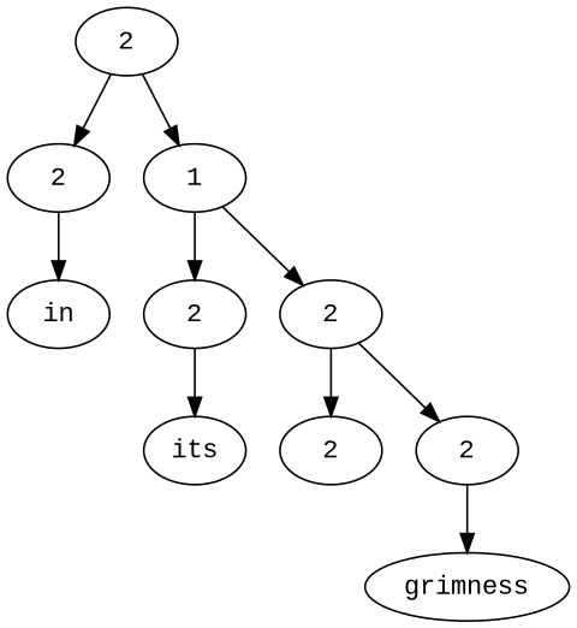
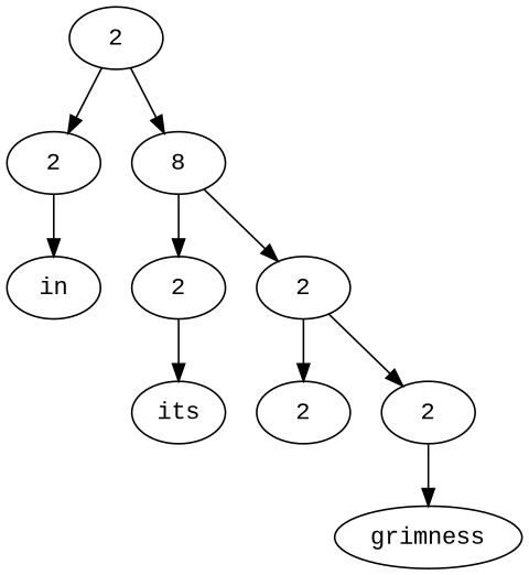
  digraph {
    fontname="Liberation Mono"
    node [fontname="Liberation Mono"]
    edge [fontname="Liberation Mono"]
    n1 [label=2]
    n2 [label=2]
-   n3 [label=1]
+   n3 [label=8]
    n4 [label=in]
    n5 [label=2]
    n6 [label=2]
    n7 [label=its]
    n8 [label=2]
    n9 [label=2]
    n10 [label=grimness]
    n1 -> n2
    n1 -> n3
    n2 -> n4
    n3 -> n5
    n3 -> n6
    n5 -> n7
    n6 -> n8
    n6 -> n9
    n9 -> n10
  }
